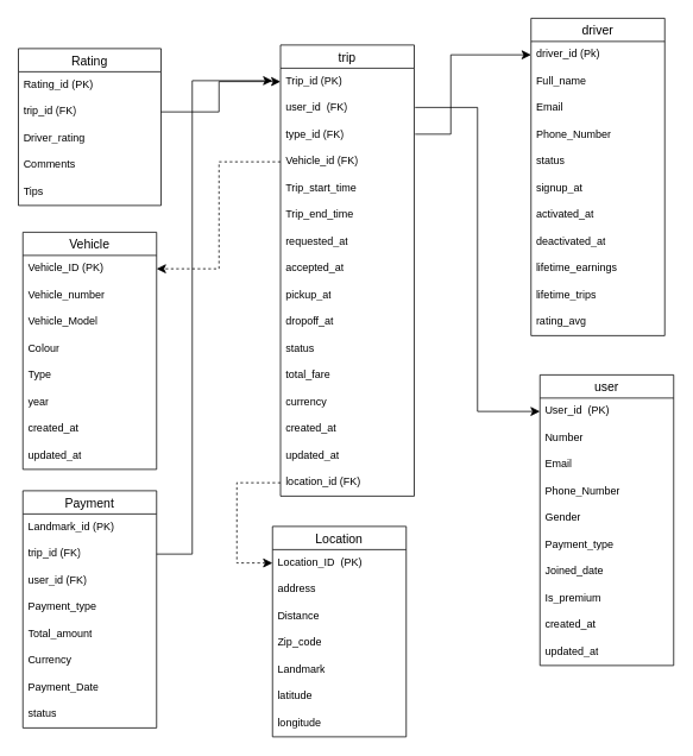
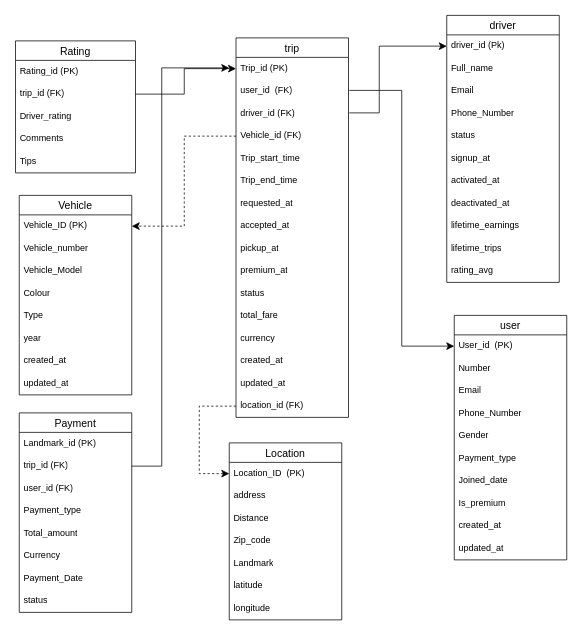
  <mxCell id="0" />
  <mxCell id="1" parent="0" />
  <mxCell id="2" value="trip" style="swimlane;fontStyle=0;childLayout=stackLayout;horizontal=1;startSize=26;horizontalStack=0;resizeParent=1;resizeParentMax=0;resizeLast=0;collapsible=1;marginBottom=0;align=center;fontSize=14;" vertex="1" parent="1"><mxGeometry x="314" y="50" width="150" height="506" as="geometry" /></mxCell>
  <mxCell id="3" value="Trip_id (PK)" style="text;strokeColor=none;fillColor=none;spacingLeft=4;spacingRight=4;overflow=hidden;rotatable=0;points=[[0,0.5],[1,0.5]];portConstraint=eastwest;fontSize=12;whiteSpace=wrap;html=1;" vertex="1" parent="2"><mxGeometry y="26" width="150" height="30" as="geometry" /></mxCell>
  <mxCell id="4" value="user_id&amp;nbsp; (FK)" style="text;strokeColor=none;fillColor=none;spacingLeft=4;spacingRight=4;overflow=hidden;rotatable=0;points=[[0,0.5],[1,0.5]];portConstraint=eastwest;fontSize=12;whiteSpace=wrap;html=1;" vertex="1" parent="2"><mxGeometry y="56" width="150" height="30" as="geometry" /></mxCell>
- <mxCell id="5" value="type_id (FK)" style="text;strokeColor=none;fillColor=none;spacingLeft=4;spacingRight=4;overflow=hidden;rotatable=0;points=[[0,0.5],[1,0.5]];portConstraint=eastwest;fontSize=12;whiteSpace=wrap;html=1;" vertex="1" parent="2"><mxGeometry y="86" width="150" height="30" as="geometry" /></mxCell>
+ <mxCell id="5" value="driver_id (FK)" style="text;strokeColor=none;fillColor=none;spacingLeft=4;spacingRight=4;overflow=hidden;rotatable=0;points=[[0,0.5],[1,0.5]];portConstraint=eastwest;fontSize=12;whiteSpace=wrap;html=1;" vertex="1" parent="2"><mxGeometry y="86" width="150" height="30" as="geometry" /></mxCell>
  <mxCell id="6" value="Vehicle_id (FK)" style="text;strokeColor=none;fillColor=none;spacingLeft=4;spacingRight=4;overflow=hidden;rotatable=0;points=[[0,0.5],[1,0.5]];portConstraint=eastwest;fontSize=12;whiteSpace=wrap;html=1;" vertex="1" parent="2"><mxGeometry y="116" width="150" height="30" as="geometry" /></mxCell>
  <mxCell id="7" value="Trip_start_time" style="text;strokeColor=none;fillColor=none;spacingLeft=4;spacingRight=4;overflow=hidden;rotatable=0;points=[[0,0.5],[1,0.5]];portConstraint=eastwest;fontSize=12;whiteSpace=wrap;html=1;" vertex="1" parent="2"><mxGeometry y="146" width="150" height="30" as="geometry" /></mxCell>
  <mxCell id="8" value="Trip_end_time" style="text;strokeColor=none;fillColor=none;spacingLeft=4;spacingRight=4;overflow=hidden;rotatable=0;points=[[0,0.5],[1,0.5]];portConstraint=eastwest;fontSize=12;whiteSpace=wrap;html=1;" vertex="1" parent="2"><mxGeometry y="176" width="150" height="30" as="geometry" /></mxCell>
  <mxCell id="9" value="requested_at" style="text;strokeColor=none;fillColor=none;spacingLeft=4;spacingRight=4;overflow=hidden;rotatable=0;points=[[0,0.5],[1,0.5]];portConstraint=eastwest;fontSize=12;whiteSpace=wrap;html=1;" vertex="1" parent="2"><mxGeometry y="206" width="150" height="30" as="geometry" /></mxCell>
  <mxCell id="10" value="accepted_at" style="text;strokeColor=none;fillColor=none;spacingLeft=4;spacingRight=4;overflow=hidden;rotatable=0;points=[[0,0.5],[1,0.5]];portConstraint=eastwest;fontSize=12;whiteSpace=wrap;html=1;" vertex="1" parent="2"><mxGeometry y="236" width="150" height="30" as="geometry" /></mxCell>
  <mxCell id="11" value="pickup_at" style="text;strokeColor=none;fillColor=none;spacingLeft=4;spacingRight=4;overflow=hidden;rotatable=0;points=[[0,0.5],[1,0.5]];portConstraint=eastwest;fontSize=12;whiteSpace=wrap;html=1;" vertex="1" parent="2"><mxGeometry y="266" width="150" height="30" as="geometry" /></mxCell>
- <mxCell id="12" value="dropoff_at" style="text;strokeColor=none;fillColor=none;spacingLeft=4;spacingRight=4;overflow=hidden;rotatable=0;points=[[0,0.5],[1,0.5]];portConstraint=eastwest;fontSize=12;whiteSpace=wrap;html=1;" vertex="1" parent="2"><mxGeometry y="296" width="150" height="30" as="geometry" /></mxCell>
+ <mxCell id="12" value="premium_at" style="text;strokeColor=none;fillColor=none;spacingLeft=4;spacingRight=4;overflow=hidden;rotatable=0;points=[[0,0.5],[1,0.5]];portConstraint=eastwest;fontSize=12;whiteSpace=wrap;html=1;" vertex="1" parent="2"><mxGeometry y="296" width="150" height="30" as="geometry" /></mxCell>
  <mxCell id="13" value="status" style="text;strokeColor=none;fillColor=none;spacingLeft=4;spacingRight=4;overflow=hidden;rotatable=0;points=[[0,0.5],[1,0.5]];portConstraint=eastwest;fontSize=12;whiteSpace=wrap;html=1;" vertex="1" parent="2"><mxGeometry y="326" width="150" height="30" as="geometry" /></mxCell>
  <mxCell id="14" value="total_fare" style="text;strokeColor=none;fillColor=none;spacingLeft=4;spacingRight=4;overflow=hidden;rotatable=0;points=[[0,0.5],[1,0.5]];portConstraint=eastwest;fontSize=12;whiteSpace=wrap;html=1;" vertex="1" parent="2"><mxGeometry y="356" width="150" height="30" as="geometry" /></mxCell>
  <mxCell id="15" value="currency&amp;nbsp;" style="text;strokeColor=none;fillColor=none;spacingLeft=4;spacingRight=4;overflow=hidden;rotatable=0;points=[[0,0.5],[1,0.5]];portConstraint=eastwest;fontSize=12;whiteSpace=wrap;html=1;" vertex="1" parent="2"><mxGeometry y="386" width="150" height="30" as="geometry" /></mxCell>
  <mxCell id="16" value="created_at" style="text;strokeColor=none;fillColor=none;spacingLeft=4;spacingRight=4;overflow=hidden;rotatable=0;points=[[0,0.5],[1,0.5]];portConstraint=eastwest;fontSize=12;whiteSpace=wrap;html=1;" vertex="1" parent="2"><mxGeometry y="416" width="150" height="30" as="geometry" /></mxCell>
  <mxCell id="17" value="updated_at" style="text;strokeColor=none;fillColor=none;spacingLeft=4;spacingRight=4;overflow=hidden;rotatable=0;points=[[0,0.5],[1,0.5]];portConstraint=eastwest;fontSize=12;whiteSpace=wrap;html=1;" vertex="1" parent="2"><mxGeometry y="446" width="150" height="30" as="geometry" /></mxCell>
  <mxCell id="18" value="location_id (FK)" style="text;strokeColor=none;fillColor=none;spacingLeft=4;spacingRight=4;overflow=hidden;rotatable=0;points=[[0,0.5],[1,0.5]];portConstraint=eastwest;fontSize=12;whiteSpace=wrap;html=1;" vertex="1" parent="2"><mxGeometry y="476" width="150" height="30" as="geometry" /></mxCell>
  <mxCell id="19" value="Vehicle" style="swimlane;fontStyle=0;childLayout=stackLayout;horizontal=1;startSize=26;horizontalStack=0;resizeParent=1;resizeParentMax=0;resizeLast=0;collapsible=1;marginBottom=0;align=center;fontSize=14;" vertex="1" parent="1"><mxGeometry x="25" y="260" width="150" height="266" as="geometry" /></mxCell>
  <mxCell id="20" value="Vehicle_ID (PK)" style="text;strokeColor=none;fillColor=none;spacingLeft=4;spacingRight=4;overflow=hidden;rotatable=0;points=[[0,0.5],[1,0.5]];portConstraint=eastwest;fontSize=12;whiteSpace=wrap;html=1;" vertex="1" parent="19"><mxGeometry y="26" width="150" height="30" as="geometry" /></mxCell>
  <mxCell id="21" value="Vehicle_number" style="text;strokeColor=none;fillColor=none;spacingLeft=4;spacingRight=4;overflow=hidden;rotatable=0;points=[[0,0.5],[1,0.5]];portConstraint=eastwest;fontSize=12;whiteSpace=wrap;html=1;" vertex="1" parent="19"><mxGeometry y="56" width="150" height="30" as="geometry" /></mxCell>
  <mxCell id="22" value="Vehicle_Model" style="text;strokeColor=none;fillColor=none;spacingLeft=4;spacingRight=4;overflow=hidden;rotatable=0;points=[[0,0.5],[1,0.5]];portConstraint=eastwest;fontSize=12;whiteSpace=wrap;html=1;" vertex="1" parent="19"><mxGeometry y="86" width="150" height="30" as="geometry" /></mxCell>
  <mxCell id="23" value="Colour" style="text;strokeColor=none;fillColor=none;spacingLeft=4;spacingRight=4;overflow=hidden;rotatable=0;points=[[0,0.5],[1,0.5]];portConstraint=eastwest;fontSize=12;whiteSpace=wrap;html=1;" vertex="1" parent="19"><mxGeometry y="116" width="150" height="30" as="geometry" /></mxCell>
  <mxCell id="24" value="Type" style="text;strokeColor=none;fillColor=none;spacingLeft=4;spacingRight=4;overflow=hidden;rotatable=0;points=[[0,0.5],[1,0.5]];portConstraint=eastwest;fontSize=12;whiteSpace=wrap;html=1;" vertex="1" parent="19"><mxGeometry y="146" width="150" height="30" as="geometry" /></mxCell>
  <mxCell id="25" value="year" style="text;strokeColor=none;fillColor=none;spacingLeft=4;spacingRight=4;overflow=hidden;rotatable=0;points=[[0,0.5],[1,0.5]];portConstraint=eastwest;fontSize=12;whiteSpace=wrap;html=1;" vertex="1" parent="19"><mxGeometry y="176" width="150" height="30" as="geometry" /></mxCell>
  <mxCell id="26" value="created_at" style="text;strokeColor=none;fillColor=none;spacingLeft=4;spacingRight=4;overflow=hidden;rotatable=0;points=[[0,0.5],[1,0.5]];portConstraint=eastwest;fontSize=12;whiteSpace=wrap;html=1;" vertex="1" parent="19"><mxGeometry y="206" width="150" height="30" as="geometry" /></mxCell>
  <mxCell id="27" value="updated_at" style="text;strokeColor=none;fillColor=none;spacingLeft=4;spacingRight=4;overflow=hidden;rotatable=0;points=[[0,0.5],[1,0.5]];portConstraint=eastwest;fontSize=12;whiteSpace=wrap;html=1;" vertex="1" parent="19"><mxGeometry y="236" width="150" height="30" as="geometry" /></mxCell>
  <mxCell id="28" value="driver" style="swimlane;fontStyle=0;childLayout=stackLayout;horizontal=1;startSize=26;horizontalStack=0;resizeParent=1;resizeParentMax=0;resizeLast=0;collapsible=1;marginBottom=0;align=center;fontSize=14;" vertex="1" parent="1"><mxGeometry x="595" y="20" width="150" height="356" as="geometry" /></mxCell>
  <mxCell id="29" value="driver_id (Pk)" style="text;strokeColor=none;fillColor=none;spacingLeft=4;spacingRight=4;overflow=hidden;rotatable=0;points=[[0,0.5],[1,0.5]];portConstraint=eastwest;fontSize=12;whiteSpace=wrap;html=1;" vertex="1" parent="28"><mxGeometry y="26" width="150" height="30" as="geometry" /></mxCell>
  <mxCell id="30" value="Full_name" style="text;strokeColor=none;fillColor=none;spacingLeft=4;spacingRight=4;overflow=hidden;rotatable=0;points=[[0,0.5],[1,0.5]];portConstraint=eastwest;fontSize=12;whiteSpace=wrap;html=1;" vertex="1" parent="28"><mxGeometry y="56" width="150" height="30" as="geometry" /></mxCell>
  <mxCell id="31" value="Email" style="text;strokeColor=none;fillColor=none;spacingLeft=4;spacingRight=4;overflow=hidden;rotatable=0;points=[[0,0.5],[1,0.5]];portConstraint=eastwest;fontSize=12;whiteSpace=wrap;html=1;" vertex="1" parent="28"><mxGeometry y="86" width="150" height="30" as="geometry" /></mxCell>
  <mxCell id="32" value="Phone_Number" style="text;strokeColor=none;fillColor=none;spacingLeft=4;spacingRight=4;overflow=hidden;rotatable=0;points=[[0,0.5],[1,0.5]];portConstraint=eastwest;fontSize=12;whiteSpace=wrap;html=1;" vertex="1" parent="28"><mxGeometry y="116" width="150" height="30" as="geometry" /></mxCell>
  <mxCell id="33" value="status" style="text;strokeColor=none;fillColor=none;spacingLeft=4;spacingRight=4;overflow=hidden;rotatable=0;points=[[0,0.5],[1,0.5]];portConstraint=eastwest;fontSize=12;whiteSpace=wrap;html=1;" vertex="1" parent="28"><mxGeometry y="146" width="150" height="30" as="geometry" /></mxCell>
  <mxCell id="34" value="signup_at" style="text;strokeColor=none;fillColor=none;spacingLeft=4;spacingRight=4;overflow=hidden;rotatable=0;points=[[0,0.5],[1,0.5]];portConstraint=eastwest;fontSize=12;whiteSpace=wrap;html=1;" vertex="1" parent="28"><mxGeometry y="176" width="150" height="30" as="geometry" /></mxCell>
  <mxCell id="35" value="activated_at" style="text;strokeColor=none;fillColor=none;spacingLeft=4;spacingRight=4;overflow=hidden;rotatable=0;points=[[0,0.5],[1,0.5]];portConstraint=eastwest;fontSize=12;whiteSpace=wrap;html=1;" vertex="1" parent="28"><mxGeometry y="206" width="150" height="30" as="geometry" /></mxCell>
  <mxCell id="36" value="deactivated_at" style="text;strokeColor=none;fillColor=none;spacingLeft=4;spacingRight=4;overflow=hidden;rotatable=0;points=[[0,0.5],[1,0.5]];portConstraint=eastwest;fontSize=12;whiteSpace=wrap;html=1;" vertex="1" parent="28"><mxGeometry y="236" width="150" height="30" as="geometry" /></mxCell>
  <mxCell id="37" value="lifetime_earnings" style="text;strokeColor=none;fillColor=none;spacingLeft=4;spacingRight=4;overflow=hidden;rotatable=0;points=[[0,0.5],[1,0.5]];portConstraint=eastwest;fontSize=12;whiteSpace=wrap;html=1;" vertex="1" parent="28"><mxGeometry y="266" width="150" height="30" as="geometry" /></mxCell>
  <mxCell id="38" value="lifetime_trips" style="text;strokeColor=none;fillColor=none;spacingLeft=4;spacingRight=4;overflow=hidden;rotatable=0;points=[[0,0.5],[1,0.5]];portConstraint=eastwest;fontSize=12;whiteSpace=wrap;html=1;" vertex="1" parent="28"><mxGeometry y="296" width="150" height="30" as="geometry" /></mxCell>
  <mxCell id="39" value="rating_avg" style="text;strokeColor=none;fillColor=none;spacingLeft=4;spacingRight=4;overflow=hidden;rotatable=0;points=[[0,0.5],[1,0.5]];portConstraint=eastwest;fontSize=12;whiteSpace=wrap;html=1;" vertex="1" parent="28"><mxGeometry y="326" width="150" height="30" as="geometry" /></mxCell>
  <mxCell id="40" value="user" style="swimlane;fontStyle=0;childLayout=stackLayout;horizontal=1;startSize=26;horizontalStack=0;resizeParent=1;resizeParentMax=0;resizeLast=0;collapsible=1;marginBottom=0;align=center;fontSize=14;" vertex="1" parent="1"><mxGeometry x="605" y="420" width="150" height="326" as="geometry" /></mxCell>
  <mxCell id="41" value="User_id&amp;nbsp; (PK)" style="text;strokeColor=none;fillColor=none;spacingLeft=4;spacingRight=4;overflow=hidden;rotatable=0;points=[[0,0.5],[1,0.5]];portConstraint=eastwest;fontSize=12;whiteSpace=wrap;html=1;" vertex="1" parent="40"><mxGeometry y="26" width="150" height="30" as="geometry" /></mxCell>
  <mxCell id="42" value="Number" style="text;strokeColor=none;fillColor=none;spacingLeft=4;spacingRight=4;overflow=hidden;rotatable=0;points=[[0,0.5],[1,0.5]];portConstraint=eastwest;fontSize=12;whiteSpace=wrap;html=1;" vertex="1" parent="40"><mxGeometry y="56" width="150" height="30" as="geometry" /></mxCell>
  <mxCell id="43" value="Email" style="text;strokeColor=none;fillColor=none;spacingLeft=4;spacingRight=4;overflow=hidden;rotatable=0;points=[[0,0.5],[1,0.5]];portConstraint=eastwest;fontSize=12;whiteSpace=wrap;html=1;" vertex="1" parent="40"><mxGeometry y="86" width="150" height="30" as="geometry" /></mxCell>
  <mxCell id="44" value="Phone_Number" style="text;strokeColor=none;fillColor=none;spacingLeft=4;spacingRight=4;overflow=hidden;rotatable=0;points=[[0,0.5],[1,0.5]];portConstraint=eastwest;fontSize=12;whiteSpace=wrap;html=1;" vertex="1" parent="40"><mxGeometry y="116" width="150" height="30" as="geometry" /></mxCell>
  <mxCell id="45" value="Gender" style="text;strokeColor=none;fillColor=none;spacingLeft=4;spacingRight=4;overflow=hidden;rotatable=0;points=[[0,0.5],[1,0.5]];portConstraint=eastwest;fontSize=12;whiteSpace=wrap;html=1;" vertex="1" parent="40"><mxGeometry y="146" width="150" height="30" as="geometry" /></mxCell>
  <mxCell id="46" value="Payment_type" style="text;strokeColor=none;fillColor=none;spacingLeft=4;spacingRight=4;overflow=hidden;rotatable=0;points=[[0,0.5],[1,0.5]];portConstraint=eastwest;fontSize=12;whiteSpace=wrap;html=1;" vertex="1" parent="40"><mxGeometry y="176" width="150" height="30" as="geometry" /></mxCell>
  <mxCell id="47" value="Joined_date&amp;nbsp;" style="text;strokeColor=none;fillColor=none;spacingLeft=4;spacingRight=4;overflow=hidden;rotatable=0;points=[[0,0.5],[1,0.5]];portConstraint=eastwest;fontSize=12;whiteSpace=wrap;html=1;" vertex="1" parent="40"><mxGeometry y="206" width="150" height="30" as="geometry" /></mxCell>
  <mxCell id="48" value="Is_premium" style="text;strokeColor=none;fillColor=none;spacingLeft=4;spacingRight=4;overflow=hidden;rotatable=0;points=[[0,0.5],[1,0.5]];portConstraint=eastwest;fontSize=12;whiteSpace=wrap;html=1;" vertex="1" parent="40"><mxGeometry y="236" width="150" height="30" as="geometry" /></mxCell>
  <mxCell id="49" value="created_at" style="text;strokeColor=none;fillColor=none;spacingLeft=4;spacingRight=4;overflow=hidden;rotatable=0;points=[[0,0.5],[1,0.5]];portConstraint=eastwest;fontSize=12;whiteSpace=wrap;html=1;" vertex="1" parent="40"><mxGeometry y="266" width="150" height="30" as="geometry" /></mxCell>
  <mxCell id="50" value="updated_at" style="text;strokeColor=none;fillColor=none;spacingLeft=4;spacingRight=4;overflow=hidden;rotatable=0;points=[[0,0.5],[1,0.5]];portConstraint=eastwest;fontSize=12;whiteSpace=wrap;html=1;" vertex="1" parent="40"><mxGeometry y="296" width="150" height="30" as="geometry" /></mxCell>
  <mxCell id="51" value="Payment" style="swimlane;fontStyle=0;childLayout=stackLayout;horizontal=1;startSize=26;horizontalStack=0;resizeParent=1;resizeParentMax=0;resizeLast=0;collapsible=1;marginBottom=0;align=center;fontSize=14;" vertex="1" parent="1"><mxGeometry x="25" y="550" width="150" height="266" as="geometry" /></mxCell>
  <mxCell id="52" value="Landmark_id (PK)" style="text;strokeColor=none;fillColor=none;spacingLeft=4;spacingRight=4;overflow=hidden;rotatable=0;points=[[0,0.5],[1,0.5]];portConstraint=eastwest;fontSize=12;whiteSpace=wrap;html=1;" vertex="1" parent="51"><mxGeometry y="26" width="150" height="30" as="geometry" /></mxCell>
  <mxCell id="53" value="trip_id (FK)" style="text;strokeColor=none;fillColor=none;spacingLeft=4;spacingRight=4;overflow=hidden;rotatable=0;points=[[0,0.5],[1,0.5]];portConstraint=eastwest;fontSize=12;whiteSpace=wrap;html=1;" vertex="1" parent="51"><mxGeometry y="56" width="150" height="30" as="geometry" /></mxCell>
  <mxCell id="54" value="user_id (FK)" style="text;strokeColor=none;fillColor=none;spacingLeft=4;spacingRight=4;overflow=hidden;rotatable=0;points=[[0,0.5],[1,0.5]];portConstraint=eastwest;fontSize=12;whiteSpace=wrap;html=1;" vertex="1" parent="51"><mxGeometry y="86" width="150" height="30" as="geometry" /></mxCell>
  <mxCell id="55" value="Payment_type" style="text;strokeColor=none;fillColor=none;spacingLeft=4;spacingRight=4;overflow=hidden;rotatable=0;points=[[0,0.5],[1,0.5]];portConstraint=eastwest;fontSize=12;whiteSpace=wrap;html=1;" vertex="1" parent="51"><mxGeometry y="116" width="150" height="30" as="geometry" /></mxCell>
  <mxCell id="56" value="Total_amount" style="text;strokeColor=none;fillColor=none;spacingLeft=4;spacingRight=4;overflow=hidden;rotatable=0;points=[[0,0.5],[1,0.5]];portConstraint=eastwest;fontSize=12;whiteSpace=wrap;html=1;" vertex="1" parent="51"><mxGeometry y="146" width="150" height="30" as="geometry" /></mxCell>
  <mxCell id="57" value="Currency" style="text;strokeColor=none;fillColor=none;spacingLeft=4;spacingRight=4;overflow=hidden;rotatable=0;points=[[0,0.5],[1,0.5]];portConstraint=eastwest;fontSize=12;whiteSpace=wrap;html=1;" vertex="1" parent="51"><mxGeometry y="176" width="150" height="30" as="geometry" /></mxCell>
  <mxCell id="58" value="Payment_Date" style="text;strokeColor=none;fillColor=none;spacingLeft=4;spacingRight=4;overflow=hidden;rotatable=0;points=[[0,0.5],[1,0.5]];portConstraint=eastwest;fontSize=12;whiteSpace=wrap;html=1;" vertex="1" parent="51"><mxGeometry y="206" width="150" height="30" as="geometry" /></mxCell>
  <mxCell id="59" value="status" style="text;strokeColor=none;fillColor=none;spacingLeft=4;spacingRight=4;overflow=hidden;rotatable=0;points=[[0,0.5],[1,0.5]];portConstraint=eastwest;fontSize=12;whiteSpace=wrap;html=1;" vertex="1" parent="51"><mxGeometry y="236" width="150" height="30" as="geometry" /></mxCell>
  <mxCell id="60" value="Location" style="swimlane;fontStyle=0;childLayout=stackLayout;horizontal=1;startSize=26;horizontalStack=0;resizeParent=1;resizeParentMax=0;resizeLast=0;collapsible=1;marginBottom=0;align=center;fontSize=14;" vertex="1" parent="1"><mxGeometry x="305" y="590" width="150" height="236" as="geometry" /></mxCell>
  <mxCell id="61" value="Location_ID&amp;nbsp; (PK)" style="text;strokeColor=none;fillColor=none;spacingLeft=4;spacingRight=4;overflow=hidden;rotatable=0;points=[[0,0.5],[1,0.5]];portConstraint=eastwest;fontSize=12;whiteSpace=wrap;html=1;" vertex="1" parent="60"><mxGeometry y="26" width="150" height="30" as="geometry" /></mxCell>
  <mxCell id="62" value="address" style="text;strokeColor=none;fillColor=none;spacingLeft=4;spacingRight=4;overflow=hidden;rotatable=0;points=[[0,0.5],[1,0.5]];portConstraint=eastwest;fontSize=12;whiteSpace=wrap;html=1;" vertex="1" parent="60"><mxGeometry y="56" width="150" height="30" as="geometry" /></mxCell>
  <mxCell id="63" value="Distance" style="text;strokeColor=none;fillColor=none;spacingLeft=4;spacingRight=4;overflow=hidden;rotatable=0;points=[[0,0.5],[1,0.5]];portConstraint=eastwest;fontSize=12;whiteSpace=wrap;html=1;" vertex="1" parent="60"><mxGeometry y="86" width="150" height="30" as="geometry" /></mxCell>
  <mxCell id="64" value="Zip_code" style="text;strokeColor=none;fillColor=none;spacingLeft=4;spacingRight=4;overflow=hidden;rotatable=0;points=[[0,0.5],[1,0.5]];portConstraint=eastwest;fontSize=12;whiteSpace=wrap;html=1;" vertex="1" parent="60"><mxGeometry y="116" width="150" height="30" as="geometry" /></mxCell>
  <mxCell id="65" value="Landmark" style="text;strokeColor=none;fillColor=none;spacingLeft=4;spacingRight=4;overflow=hidden;rotatable=0;points=[[0,0.5],[1,0.5]];portConstraint=eastwest;fontSize=12;whiteSpace=wrap;html=1;" vertex="1" parent="60"><mxGeometry y="146" width="150" height="30" as="geometry" /></mxCell>
  <mxCell id="66" value="latitude" style="text;strokeColor=none;fillColor=none;spacingLeft=4;spacingRight=4;overflow=hidden;rotatable=0;points=[[0,0.5],[1,0.5]];portConstraint=eastwest;fontSize=12;whiteSpace=wrap;html=1;" vertex="1" parent="60"><mxGeometry y="176" width="150" height="30" as="geometry" /></mxCell>
  <mxCell id="67" value="longitude" style="text;strokeColor=none;fillColor=none;spacingLeft=4;spacingRight=4;overflow=hidden;rotatable=0;points=[[0,0.5],[1,0.5]];portConstraint=eastwest;fontSize=12;whiteSpace=wrap;html=1;" vertex="1" parent="60"><mxGeometry y="206" width="150" height="30" as="geometry" /></mxCell>
  <mxCell id="68" value="Rating" style="swimlane;fontStyle=0;childLayout=stackLayout;horizontal=1;startSize=26;horizontalStack=0;resizeParent=1;resizeParentMax=0;resizeLast=0;collapsible=1;marginBottom=0;align=center;fontSize=14;" vertex="1" parent="1"><mxGeometry x="20" y="54" width="160" height="176" as="geometry" /></mxCell>
  <mxCell id="69" value="Rating_id (PK)" style="text;strokeColor=none;fillColor=none;spacingLeft=4;spacingRight=4;overflow=hidden;rotatable=0;points=[[0,0.5],[1,0.5]];portConstraint=eastwest;fontSize=12;whiteSpace=wrap;html=1;" vertex="1" parent="68"><mxGeometry y="26" width="160" height="30" as="geometry" /></mxCell>
  <mxCell id="70" value="trip_id (FK)" style="text;strokeColor=none;fillColor=none;spacingLeft=4;spacingRight=4;overflow=hidden;rotatable=0;points=[[0,0.5],[1,0.5]];portConstraint=eastwest;fontSize=12;whiteSpace=wrap;html=1;" vertex="1" parent="68"><mxGeometry y="56" width="160" height="30" as="geometry" /></mxCell>
  <mxCell id="71" value="Driver_rating" style="text;strokeColor=none;fillColor=none;spacingLeft=4;spacingRight=4;overflow=hidden;rotatable=0;points=[[0,0.5],[1,0.5]];portConstraint=eastwest;fontSize=12;whiteSpace=wrap;html=1;" vertex="1" parent="68"><mxGeometry y="86" width="160" height="30" as="geometry" /></mxCell>
  <mxCell id="72" value="Comments" style="text;strokeColor=none;fillColor=none;spacingLeft=4;spacingRight=4;overflow=hidden;rotatable=0;points=[[0,0.5],[1,0.5]];portConstraint=eastwest;fontSize=12;whiteSpace=wrap;html=1;" vertex="1" parent="68"><mxGeometry y="116" width="160" height="30" as="geometry" /></mxCell>
  <mxCell id="73" value="Tips" style="text;strokeColor=none;fillColor=none;spacingLeft=4;spacingRight=4;overflow=hidden;rotatable=0;points=[[0,0.5],[1,0.5]];portConstraint=eastwest;fontSize=12;whiteSpace=wrap;html=1;" vertex="1" parent="68"><mxGeometry y="146" width="160" height="30" as="geometry" /></mxCell>
  <mxCell id="74" value="" style="edgeStyle=elbowEdgeStyle;elbow=horizontal;endArrow=classic;html=1;curved=0;rounded=0;endSize=8;startSize=8;entryX=0;entryY=0.5;entryDx=0;entryDy=0;" edge="1" parent="1" target="41"><mxGeometry width="50" height="50" relative="1" as="geometry"><mxPoint x="465" y="120" as="sourcePoint" /><mxPoint x="515" y="70" as="targetPoint" /></mxGeometry></mxCell>
  <mxCell id="75" value="" style="edgeStyle=elbowEdgeStyle;elbow=horizontal;endArrow=classic;html=1;curved=0;rounded=0;endSize=8;startSize=8;entryX=0;entryY=0.5;entryDx=0;entryDy=0;" edge="1" parent="1" target="29"><mxGeometry width="50" height="50" relative="1" as="geometry"><mxPoint x="465" y="150" as="sourcePoint" /><mxPoint x="515" y="100" as="targetPoint" /><Array as="points"><mxPoint x="505" y="110" /></Array></mxGeometry></mxCell>
  <mxCell id="76" value="" style="edgeStyle=elbowEdgeStyle;elbow=horizontal;endArrow=classic;html=1;curved=0;rounded=0;endSize=8;startSize=8;exitX=1;exitY=0.5;exitDx=0;exitDy=0;entryX=0;entryY=0.5;entryDx=0;entryDy=0;" edge="1" parent="1" source="70" target="3"><mxGeometry width="50" height="50" relative="1" as="geometry"><mxPoint x="255" y="90" as="sourcePoint" /><mxPoint x="305" y="40" as="targetPoint" /><Array as="points"><mxPoint x="245" y="80" /></Array></mxGeometry></mxCell>
  <mxCell id="77" value="" style="edgeStyle=elbowEdgeStyle;elbow=horizontal;endArrow=classic;html=1;curved=0;rounded=0;endSize=8;startSize=8;exitX=0;exitY=0.5;exitDx=0;exitDy=0;entryX=1;entryY=0.5;entryDx=0;entryDy=0;dashed=1;" edge="1" parent="1" source="6" target="20"><mxGeometry width="50" height="50" relative="1" as="geometry"><mxPoint x="215" y="350" as="sourcePoint" /><mxPoint x="265" y="300" as="targetPoint" /></mxGeometry></mxCell>
  <mxCell id="78" value="" style="edgeStyle=elbowEdgeStyle;elbow=horizontal;endArrow=classic;html=1;curved=0;rounded=0;endSize=8;startSize=8;exitX=1;exitY=0.5;exitDx=0;exitDy=0;" edge="1" parent="1" source="53"><mxGeometry width="50" height="50" relative="1" as="geometry"><mxPoint x="205" y="530" as="sourcePoint" /><mxPoint x="305" y="90" as="targetPoint" /><Array as="points"><mxPoint x="215" y="370" /></Array></mxGeometry></mxCell>
  <mxCell id="79" value="" style="edgeStyle=elbowEdgeStyle;elbow=horizontal;endArrow=classic;html=1;curved=0;rounded=0;endSize=8;startSize=8;entryX=0;entryY=0.5;entryDx=0;entryDy=0;exitX=0;exitY=0.5;exitDx=0;exitDy=0;dashed=1;" edge="1" parent="1" source="18" target="61"><mxGeometry width="50" height="50" relative="1" as="geometry"><mxPoint x="285" y="550" as="sourcePoint" /><mxPoint x="305" y="520" as="targetPoint" /><Array as="points"><mxPoint x="265" y="580" /></Array></mxGeometry></mxCell>
